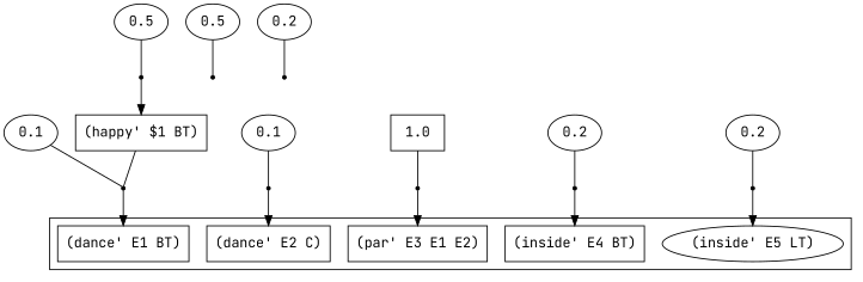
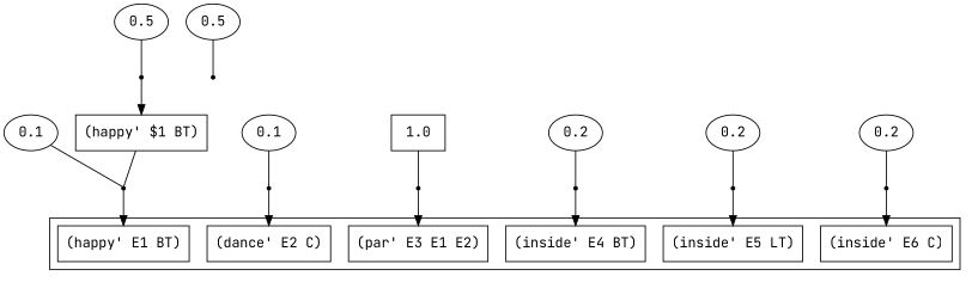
  digraph {
    fontname="JetBrains Mono"
    rankdir=TB
    node [fontname="JetBrains Mono" shape=box]
    edge [arrowhead=none fontname="JetBrains Mono"]
-   n1 [label="(dance' E1 BT)"]
+   n1 [label="(happy' E1 BT)"]
    n2 [label="(dance' E2 C)"]
    n3 [label="(par' E3 E1 E2)"]
    n4 [label="(inside' E4 BT)"]
-   n5 [label="(inside' E5 LT)" shape=ellipse]
+   n5 [label="(inside' E5 LT)"]
+   n6 [label="(inside' E6 C)"]
    n7 [label=0.1 shape=""]
    r0 [shape=point]
    n9 [label=0.5 shape=""]
    r1 [shape=point]
    n11 [label="(happy' $1 BT)"]
    n12 [label=0.1 shape=""]
    r2 [shape=point]
    n14 [label=0.5 shape=""]
    r3 [shape=point]
    n16 [label=1.0]
    r4 [shape=point]
    n18 [label=0.2 shape=""]
    r5 [shape=point]
    n20 [label=0.2 shape=""]
    r6 [shape=point]
    n22 [label=0.2 shape=""]
    r7 [shape=point]
    subgraph cluster_1 {
      n1
      n2
      n3
      n4
      n5
+     n6
    }
    n7 -> r0
    r0 -> n1 [arrowhead=""]
    n9 -> r1
    r1 -> n11 [arrowhead=""]
    n11 -> r0
    n12 -> r2
    r2 -> n2 [arrowhead=""]
    n14 -> r3
    n16 -> r4
    r4 -> n3 [arrowhead=""]
    n18 -> r5
    r5 -> n4 [arrowhead=""]
    n20 -> r6
    r6 -> n5 [arrowhead=""]
    n22 -> r7
+   r7 -> n6 [arrowhead=""]
  }
